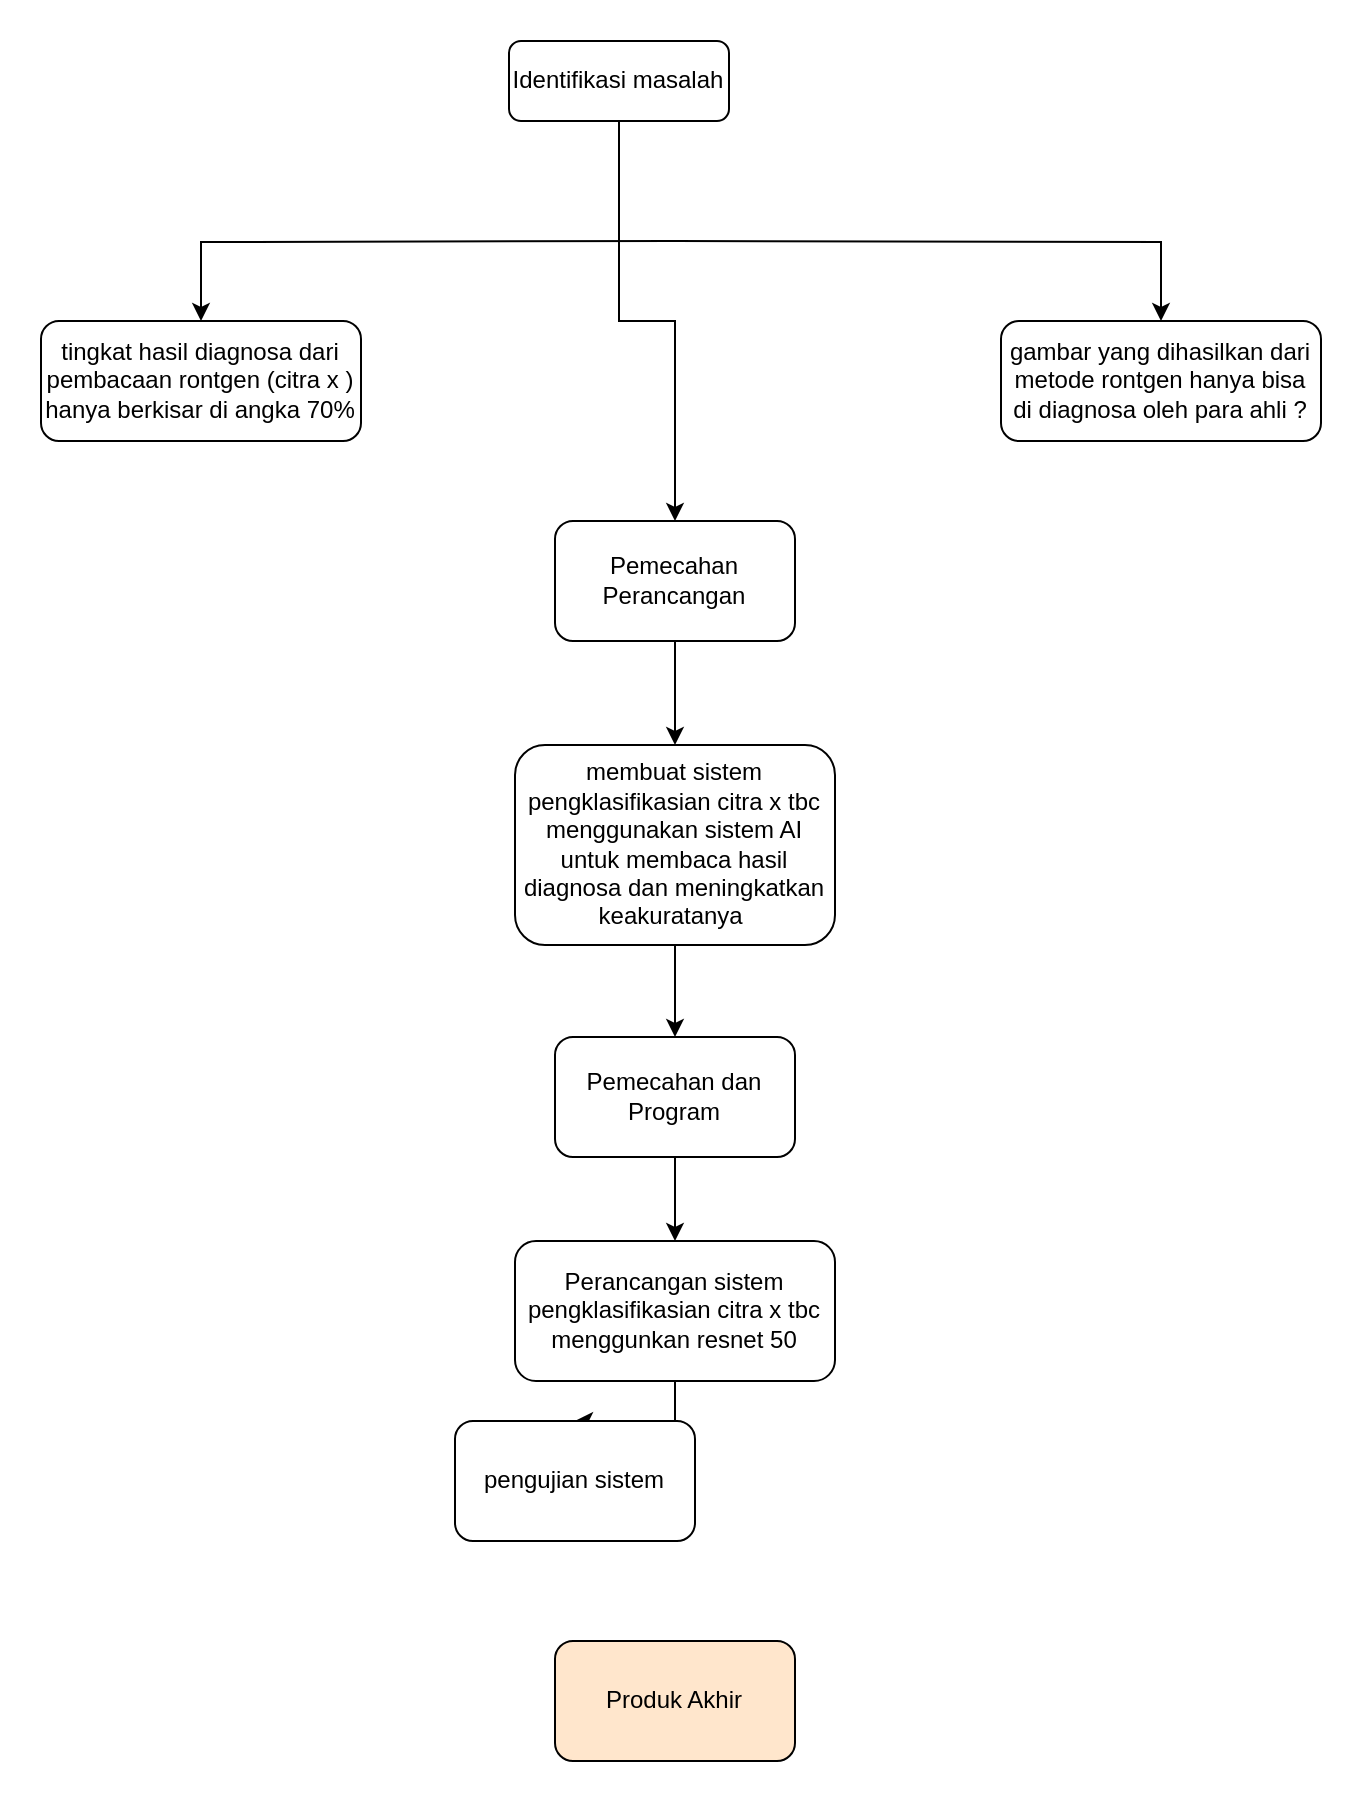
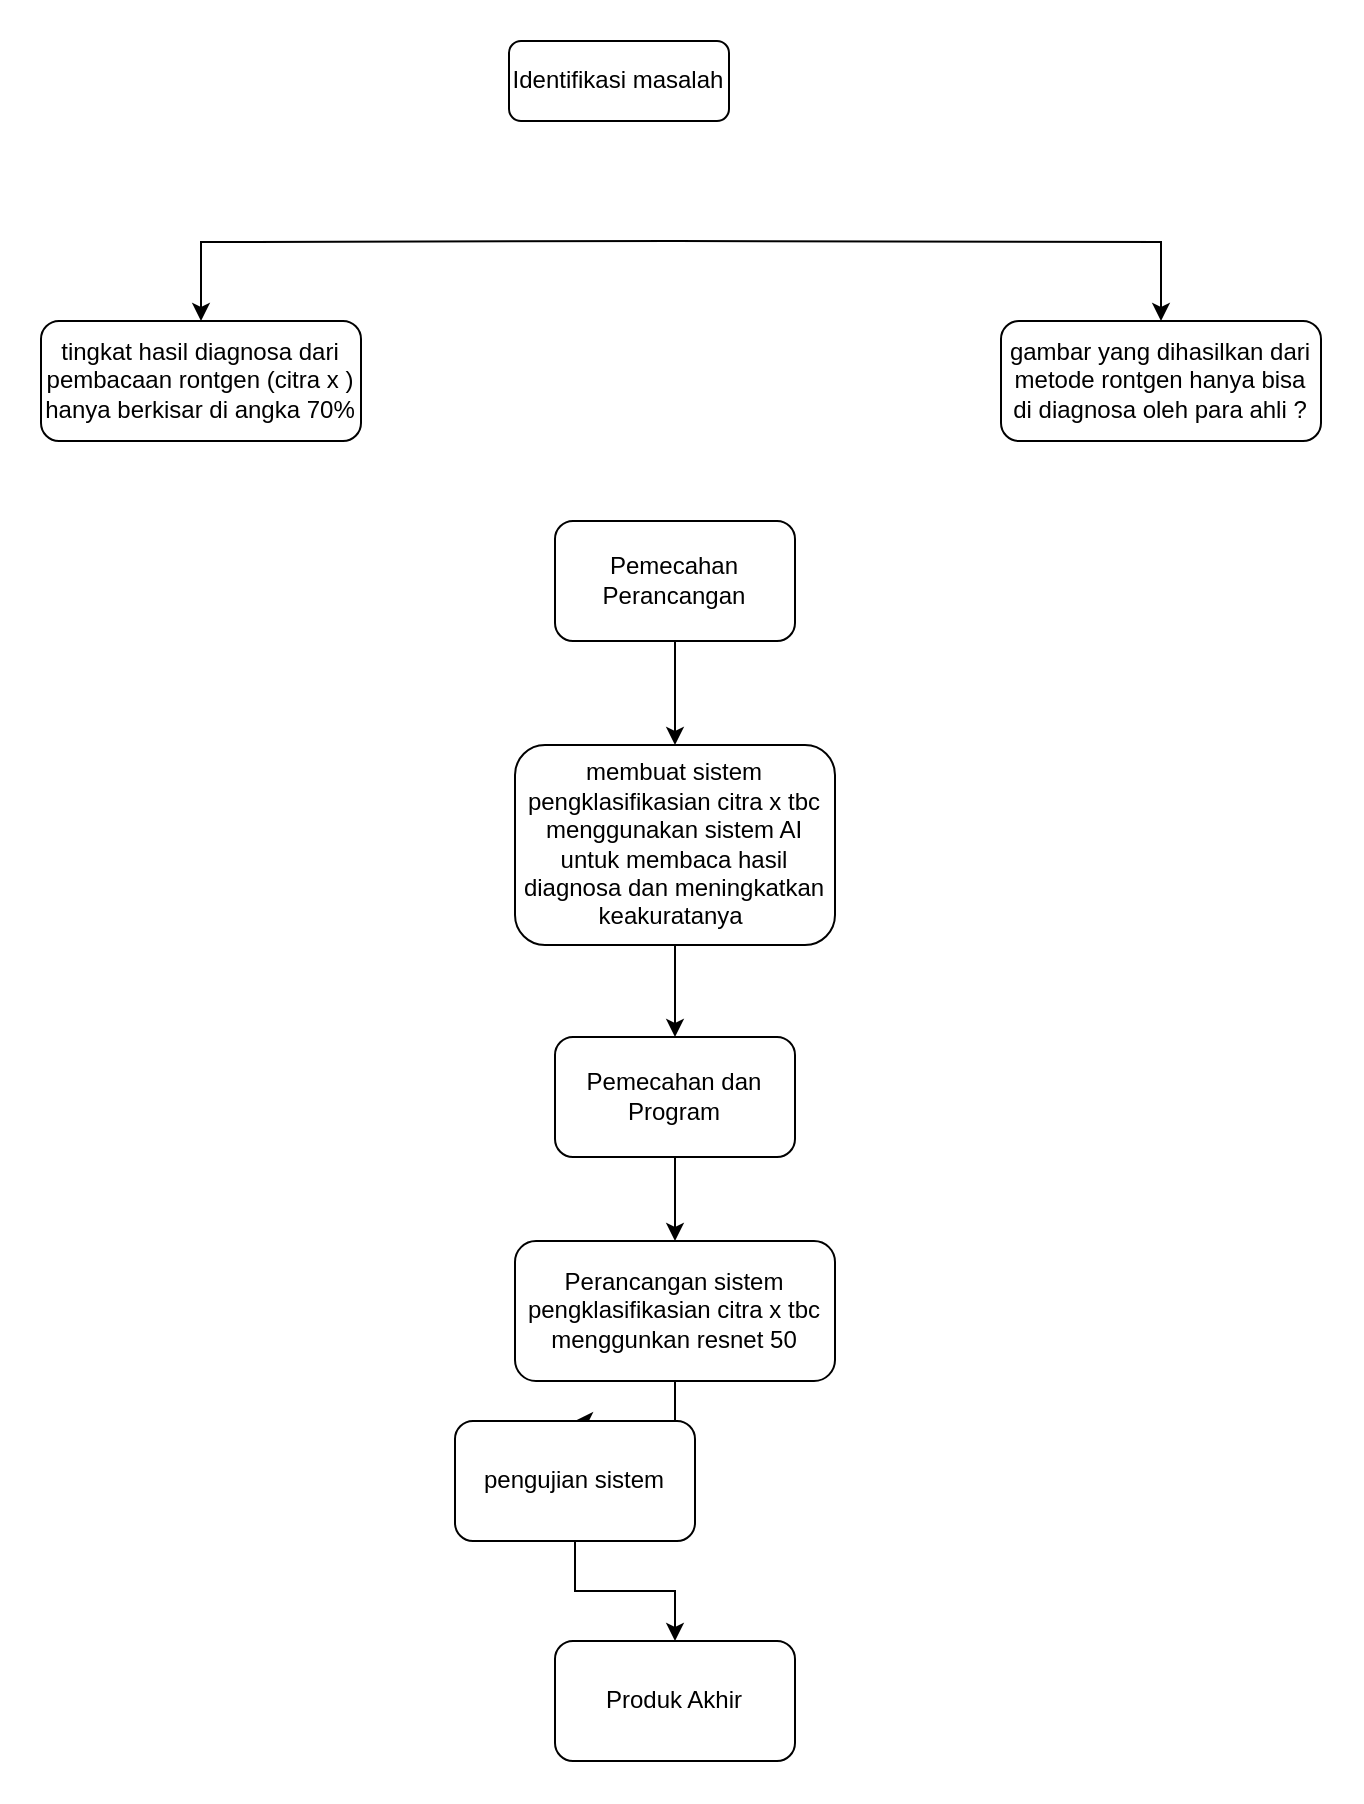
  <mxCell id="0" />
  <mxCell id="1" parent="0" />
- <mxCell id="2" style="edgeStyle=orthogonalEdgeStyle;rounded=0;orthogonalLoop=1;jettySize=auto;html=1;entryX=0.5;entryY=0;entryDx=0;entryDy=0;" edge="1" parent="1" source="5" target="7"><mxGeometry relative="1" as="geometry" /></mxCell>
  <mxCell id="3" style="edgeStyle=orthogonalEdgeStyle;rounded=0;orthogonalLoop=1;jettySize=auto;html=1;entryX=0.5;entryY=0;entryDx=0;entryDy=0;" edge="1" parent="1" target="8"><mxGeometry relative="1" as="geometry"><mxPoint x="337" y="120" as="sourcePoint" /></mxGeometry></mxCell>
  <mxCell id="4" style="edgeStyle=orthogonalEdgeStyle;rounded=0;orthogonalLoop=1;jettySize=auto;html=1;" edge="1" parent="1" target="9"><mxGeometry relative="1" as="geometry"><mxPoint x="337" y="120" as="sourcePoint" /></mxGeometry></mxCell>
  <mxCell id="5" value="Identifikasi masalah" style="rounded=1;whiteSpace=wrap;html=1;" vertex="1" parent="1"><mxGeometry x="254" y="20" width="110" height="40" as="geometry" /></mxCell>
  <mxCell id="6" style="edgeStyle=orthogonalEdgeStyle;rounded=0;orthogonalLoop=1;jettySize=auto;html=1;entryX=0.5;entryY=0;entryDx=0;entryDy=0;" edge="1" parent="1" source="7" target="11"><mxGeometry relative="1" as="geometry" /></mxCell>
  <mxCell id="7" value="Pemecahan Perancangan" style="rounded=1;whiteSpace=wrap;html=1;" vertex="1" parent="1"><mxGeometry x="277" y="260" width="120" height="60" as="geometry" /></mxCell>
  <mxCell id="8" value="tingkat hasil diagnosa dari pembacaan rontgen (citra x ) hanya berkisar di angka 70%" style="rounded=1;whiteSpace=wrap;html=1;" vertex="1" parent="1"><mxGeometry x="20" y="160" width="160" height="60" as="geometry" /></mxCell>
  <mxCell id="9" value="gambar yang dihasilkan dari metode rontgen hanya bisa di diagnosa oleh para ahli ?" style="rounded=1;whiteSpace=wrap;html=1;" vertex="1" parent="1"><mxGeometry x="500" y="160" width="160" height="60" as="geometry" /></mxCell>
  <mxCell id="10" style="edgeStyle=orthogonalEdgeStyle;rounded=0;orthogonalLoop=1;jettySize=auto;html=1;entryX=0.5;entryY=0;entryDx=0;entryDy=0;" edge="1" parent="1" source="11" target="13"><mxGeometry relative="1" as="geometry" /></mxCell>
  <mxCell id="11" value="membuat sistem pengklasifikasian citra x tbc menggunakan sistem AI untuk membaca hasil diagnosa dan meningkatkan keakuratanya&amp;nbsp;" style="rounded=1;whiteSpace=wrap;html=1;" vertex="1" parent="1"><mxGeometry x="257" y="372" width="160" height="100" as="geometry" /></mxCell>
  <mxCell id="12" style="edgeStyle=orthogonalEdgeStyle;rounded=0;orthogonalLoop=1;jettySize=auto;html=1;entryX=0.5;entryY=0;entryDx=0;entryDy=0;" edge="1" parent="1" source="13" target="15"><mxGeometry relative="1" as="geometry" /></mxCell>
  <mxCell id="13" value="Pemecahan dan Program" style="rounded=1;whiteSpace=wrap;html=1;" vertex="1" parent="1"><mxGeometry x="277" y="518" width="120" height="60" as="geometry" /></mxCell>
  <mxCell id="14" style="edgeStyle=orthogonalEdgeStyle;rounded=0;orthogonalLoop=1;jettySize=auto;html=1;entryX=0.5;entryY=0;entryDx=0;entryDy=0;" edge="1" parent="1" source="15" target="17"><mxGeometry relative="1" as="geometry" /></mxCell>
  <mxCell id="15" value="Perancangan sistem pengklasifikasian citra x tbc menggunkan resnet 50" style="rounded=1;whiteSpace=wrap;html=1;" vertex="1" parent="1"><mxGeometry x="257" y="620" width="160" height="70" as="geometry" /></mxCell>
+ <mxCell id="16" value="" style="edgeStyle=orthogonalEdgeStyle;rounded=0;orthogonalLoop=1;jettySize=auto;html=1;" edge="1" parent="1" source="17" target="18"><mxGeometry relative="1" as="geometry" /></mxCell>
  <mxCell id="17" value="pengujian sistem" style="rounded=1;whiteSpace=wrap;html=1;" vertex="1" parent="1"><mxGeometry x="227" y="710" width="120" height="60" as="geometry" /></mxCell>
- <mxCell id="18" value="Produk Akhir" style="rounded=1;whiteSpace=wrap;html=1;fillColor=#ffe6cc;" vertex="1" parent="1"><mxGeometry x="277" y="820" width="120" height="60" as="geometry" /></mxCell>
+ <mxCell id="18" value="Produk Akhir" style="rounded=1;whiteSpace=wrap;html=1;" vertex="1" parent="1"><mxGeometry x="277" y="820" width="120" height="60" as="geometry" /></mxCell>
